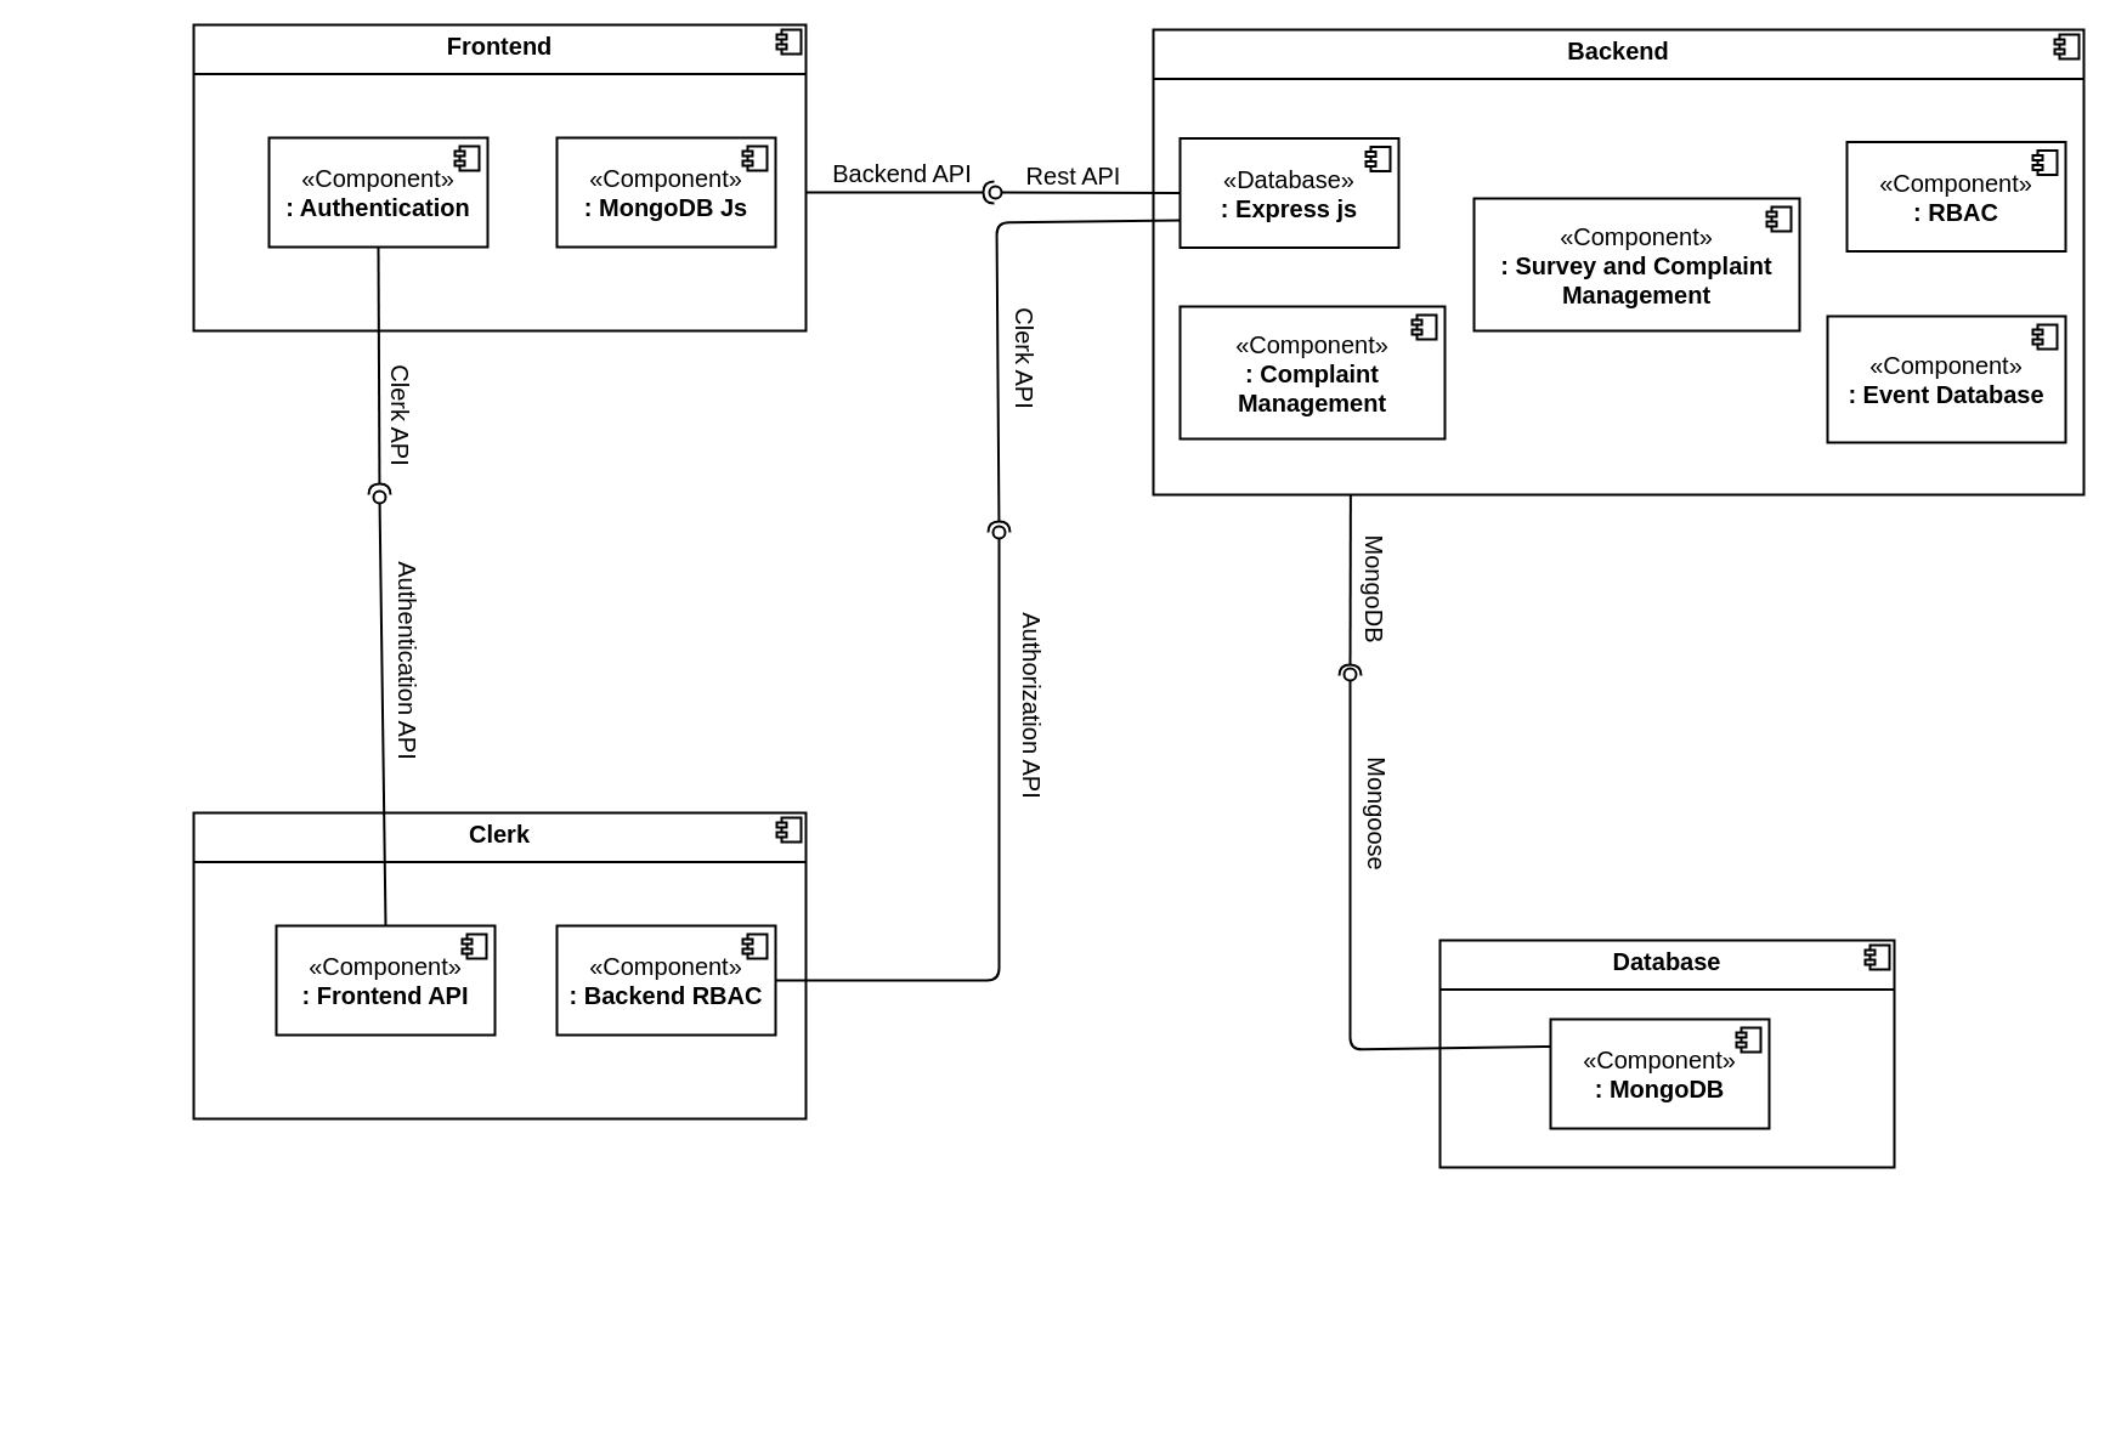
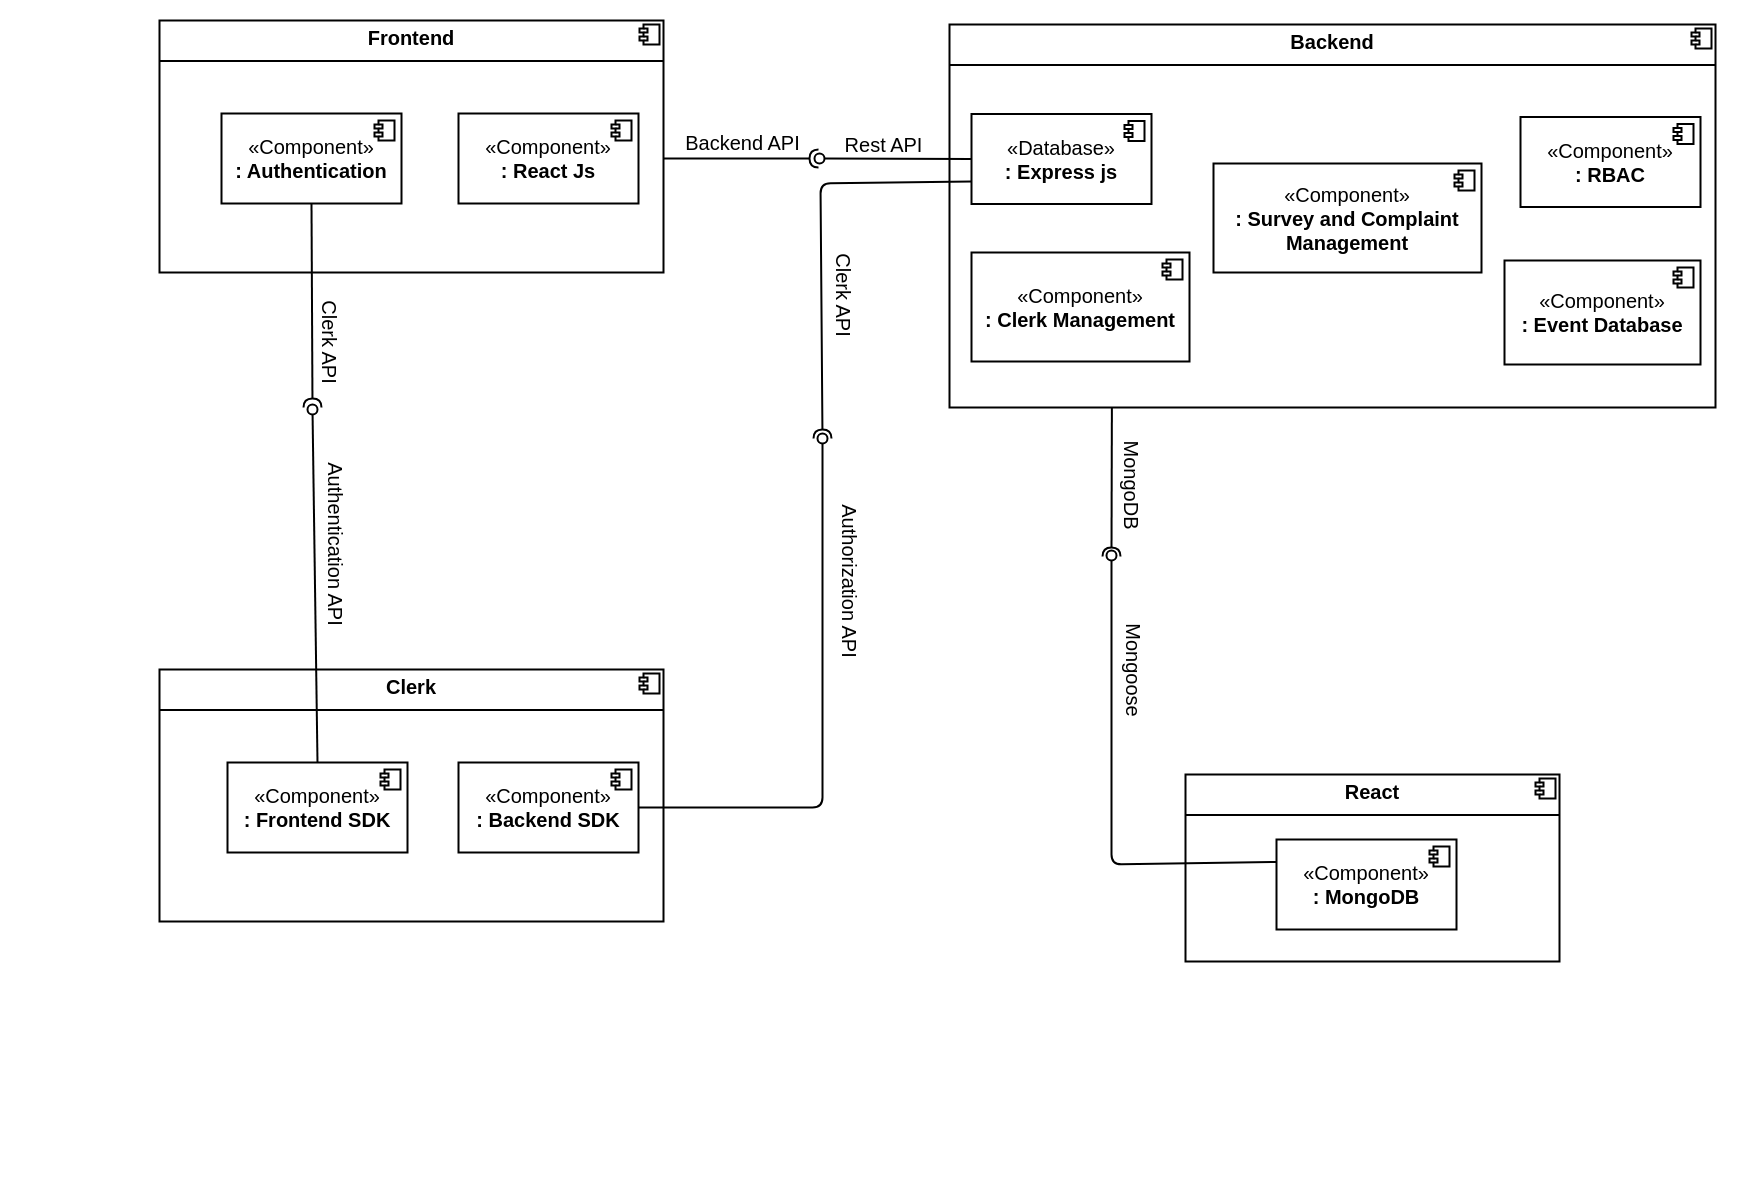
  <mxCell id="0" />
  <mxCell id="1" parent="0" />
  <mxCell id="2" value="" style="group;strokeWidth=2;fontSize=20;" vertex="1" connectable="0" parent="1"><mxGeometry x="20" y="669" width="643" height="252" as="geometry" /></mxCell>
  <mxCell id="3" value="&lt;p style=&quot;margin:0px;margin-top:6px;text-align:center;&quot;&gt;&lt;b&gt;Clerk&lt;/b&gt;&lt;/p&gt;&lt;hr style=&quot;border-style:solid;&quot;&gt;&lt;p style=&quot;margin:0px;margin-left:8px;&quot;&gt;&lt;br&gt;&lt;br&gt;&lt;/p&gt;" style="align=left;overflow=fill;html=1;dropTarget=0;whiteSpace=wrap;strokeWidth=2;fontSize=20;" vertex="1" parent="2"><mxGeometry x="139" width="504" height="252" as="geometry" /></mxCell>
  <mxCell id="4" value="" style="shape=component;jettyWidth=8;jettyHeight=4;strokeWidth=2;fontSize=20;" vertex="1" parent="3"><mxGeometry x="1" width="20" height="20" relative="1" as="geometry"><mxPoint x="-24" y="4" as="offset" /></mxGeometry></mxCell>
- <mxCell id="5" value="«Component»&lt;br&gt;&lt;b&gt;: Backend RBAC&lt;/b&gt;" style="html=1;dropTarget=0;whiteSpace=wrap;strokeWidth=2;fontSize=20;" vertex="1" parent="2"><mxGeometry x="438" y="93" width="180" height="90" as="geometry" /></mxCell>
+ <mxCell id="5" value="«Component»&lt;br&gt;&lt;b&gt;: Backend SDK&lt;/b&gt;" style="html=1;dropTarget=0;whiteSpace=wrap;strokeWidth=2;fontSize=20;" vertex="1" parent="2"><mxGeometry x="438" y="93" width="180" height="90" as="geometry" /></mxCell>
  <mxCell id="6" value="" style="shape=module;jettyWidth=8;jettyHeight=4;strokeWidth=2;fontSize=20;" vertex="1" parent="5"><mxGeometry x="1" width="20" height="20" relative="1" as="geometry"><mxPoint x="-27" y="7" as="offset" /></mxGeometry></mxCell>
- <mxCell id="7" value="«Component»&lt;br&gt;&lt;b&gt;: Frontend API&lt;/b&gt;" style="html=1;dropTarget=0;whiteSpace=wrap;strokeWidth=2;fontSize=20;" vertex="1" parent="2"><mxGeometry x="207" y="93" width="180" height="90" as="geometry" /></mxCell>
+ <mxCell id="7" value="«Component»&lt;br&gt;&lt;b&gt;: Frontend SDK&lt;/b&gt;" style="html=1;dropTarget=0;whiteSpace=wrap;strokeWidth=2;fontSize=20;" vertex="1" parent="2"><mxGeometry x="207" y="93" width="180" height="90" as="geometry" /></mxCell>
  <mxCell id="8" value="" style="shape=module;jettyWidth=8;jettyHeight=4;strokeWidth=2;fontSize=20;" vertex="1" parent="7"><mxGeometry x="1" width="20" height="20" relative="1" as="geometry"><mxPoint x="-27" y="7" as="offset" /></mxGeometry></mxCell>
  <mxCell id="9" value="" style="ellipse;whiteSpace=wrap;html=1;align=center;aspect=fixed;fillColor=none;strokeColor=none;resizable=0;perimeter=centerPerimeter;rotatable=0;allowArrows=0;points=[];outlineConnect=1;strokeWidth=2;fontSize=20;" vertex="1" parent="2"><mxGeometry x="15" y="105" width="10" height="10" as="geometry" /></mxCell>
  <mxCell id="10" value="" style="group;strokeWidth=2;fontSize=20;" vertex="1" connectable="0" parent="1"><mxGeometry x="858" y="24" width="857" height="383" as="geometry" /></mxCell>
  <mxCell id="11" value="&lt;p style=&quot;margin:0px;margin-top:6px;text-align:center;&quot;&gt;&lt;b&gt;Backend&lt;/b&gt;&lt;/p&gt;&lt;hr style=&quot;border-style:solid;&quot;&gt;&lt;p style=&quot;margin:0px;margin-left:8px;&quot;&gt;&lt;br&gt;&lt;br&gt;&lt;/p&gt;" style="align=left;overflow=fill;html=1;dropTarget=0;whiteSpace=wrap;strokeWidth=2;fontSize=20;" vertex="1" parent="10"><mxGeometry x="91" width="766" height="383" as="geometry" /></mxCell>
  <mxCell id="12" value="" style="shape=component;jettyWidth=8;jettyHeight=4;strokeWidth=2;fontSize=20;" vertex="1" parent="11"><mxGeometry x="1" width="20" height="20" relative="1" as="geometry"><mxPoint x="-24" y="4" as="offset" /></mxGeometry></mxCell>
  <mxCell id="13" value="«Component»&lt;br&gt;&lt;b&gt;: RBAC&lt;/b&gt;" style="html=1;dropTarget=0;whiteSpace=wrap;strokeWidth=2;fontSize=20;" vertex="1" parent="10"><mxGeometry x="662" y="92.5" width="180" height="90" as="geometry" /></mxCell>
  <mxCell id="14" value="" style="shape=module;jettyWidth=8;jettyHeight=4;strokeWidth=2;fontSize=20;" vertex="1" parent="13"><mxGeometry x="1" width="20" height="20" relative="1" as="geometry"><mxPoint x="-27" y="7" as="offset" /></mxGeometry></mxCell>
  <mxCell id="15" value="«Database»&lt;br&gt;&lt;b&gt;: Express js&lt;/b&gt;" style="html=1;dropTarget=0;whiteSpace=wrap;strokeWidth=2;fontSize=20;" vertex="1" parent="10"><mxGeometry x="113" y="89.5" width="180" height="90" as="geometry" /></mxCell>
  <mxCell id="16" value="" style="shape=module;jettyWidth=8;jettyHeight=4;strokeWidth=2;fontSize=20;" vertex="1" parent="15"><mxGeometry x="1" width="20" height="20" relative="1" as="geometry"><mxPoint x="-27" y="7" as="offset" /></mxGeometry></mxCell>
  <mxCell id="17" value="" style="ellipse;whiteSpace=wrap;html=1;align=center;aspect=fixed;fillColor=none;strokeColor=none;resizable=0;perimeter=centerPerimeter;rotatable=0;allowArrows=0;points=[];outlineConnect=1;strokeWidth=2;fontSize=20;" vertex="1" parent="10"><mxGeometry y="100" width="10" height="10" as="geometry" /></mxCell>
- <mxCell id="18" value="«Component»&lt;br&gt;&lt;b&gt;: Complaint Management&lt;/b&gt;" style="html=1;dropTarget=0;whiteSpace=wrap;strokeWidth=2;fontSize=20;" vertex="1" parent="10"><mxGeometry x="113" y="228" width="218" height="109" as="geometry" /></mxCell>
+ <mxCell id="18" value="«Component»&lt;br&gt;&lt;b&gt;: Clerk Management&lt;/b&gt;" style="html=1;dropTarget=0;whiteSpace=wrap;strokeWidth=2;fontSize=20;" vertex="1" parent="10"><mxGeometry x="113" y="228" width="218" height="109" as="geometry" /></mxCell>
  <mxCell id="19" value="" style="shape=module;jettyWidth=8;jettyHeight=4;strokeWidth=2;fontSize=20;" vertex="1" parent="18"><mxGeometry x="1" width="20" height="20" relative="1" as="geometry"><mxPoint x="-27" y="7" as="offset" /></mxGeometry></mxCell>
  <mxCell id="20" value="«Component»&lt;br&gt;&lt;b&gt;: Survey and Complaint Management&lt;/b&gt;" style="html=1;dropTarget=0;whiteSpace=wrap;strokeWidth=2;fontSize=20;" vertex="1" parent="10"><mxGeometry x="355" y="139" width="268" height="109" as="geometry" /></mxCell>
  <mxCell id="21" value="" style="shape=module;jettyWidth=8;jettyHeight=4;strokeWidth=2;fontSize=20;" vertex="1" parent="20"><mxGeometry x="1" width="20" height="20" relative="1" as="geometry"><mxPoint x="-27" y="7" as="offset" /></mxGeometry></mxCell>
  <mxCell id="22" value="«Component»&lt;br&gt;&lt;b&gt;: Event Database&lt;/b&gt;" style="html=1;dropTarget=0;whiteSpace=wrap;strokeWidth=2;fontSize=20;" vertex="1" parent="10"><mxGeometry x="646" y="236" width="196" height="104" as="geometry" /></mxCell>
  <mxCell id="23" value="" style="shape=module;jettyWidth=8;jettyHeight=4;strokeWidth=2;fontSize=20;" vertex="1" parent="22"><mxGeometry x="1" width="20" height="20" relative="1" as="geometry"><mxPoint x="-27" y="7" as="offset" /></mxGeometry></mxCell>
  <mxCell id="24" value="&lt;span&gt;Rest API&lt;/span&gt;" style="text;html=1;align=center;verticalAlign=middle;resizable=0;points=[];autosize=1;strokeColor=none;fillColor=none;strokeWidth=2;fontSize=20;" vertex="1" parent="10"><mxGeometry x="-23" y="102" width="96" height="36" as="geometry" /></mxCell>
  <mxCell id="25" value="" style="rounded=0;orthogonalLoop=1;jettySize=auto;html=1;endArrow=halfCircle;endFill=0;endSize=6;strokeWidth=2;sketch=0;fontSize=20;exitX=1;exitY=0.5;exitDx=0;exitDy=0;" edge="1" parent="1" source="33"><mxGeometry relative="1" as="geometry"><mxPoint x="613" y="163.75" as="sourcePoint" /><mxPoint x="818" y="158" as="targetPoint" /></mxGeometry></mxCell>
  <mxCell id="26" value="" style="rounded=0;orthogonalLoop=1;jettySize=auto;html=1;endArrow=oval;endFill=0;sketch=0;sourcePerimeterSpacing=0;targetPerimeterSpacing=0;endSize=10;strokeWidth=2;fontSize=20;exitX=0;exitY=0.5;exitDx=0;exitDy=0;" edge="1" parent="1" source="15"><mxGeometry relative="1" as="geometry"><mxPoint x="639" y="-54" as="sourcePoint" /><mxPoint x="819" y="158" as="targetPoint" /></mxGeometry></mxCell>
  <mxCell id="27" value="" style="ellipse;whiteSpace=wrap;html=1;align=center;aspect=fixed;fillColor=none;strokeColor=none;resizable=0;perimeter=centerPerimeter;rotatable=0;allowArrows=0;points=[];outlineConnect=1;strokeWidth=2;fontSize=20;" vertex="1" parent="1"><mxGeometry x="818" y="158.5" width="10" height="10" as="geometry" /></mxCell>
  <mxCell id="28" value="" style="rounded=0;orthogonalLoop=1;jettySize=auto;html=1;endArrow=halfCircle;endFill=0;endSize=6;strokeWidth=2;sketch=0;fontSize=20;exitX=0.212;exitY=0.999;exitDx=0;exitDy=0;exitPerimeter=0;" edge="1" parent="1" source="11"><mxGeometry relative="1" as="geometry"><mxPoint x="733" y="616" as="sourcePoint" /><mxPoint x="1111" y="556" as="targetPoint" /></mxGeometry></mxCell>
  <mxCell id="29" value="" style="ellipse;whiteSpace=wrap;html=1;align=center;aspect=fixed;fillColor=none;strokeColor=none;resizable=0;perimeter=centerPerimeter;rotatable=0;allowArrows=0;points=[];outlineConnect=1;strokeWidth=2;fontSize=20;" vertex="1" parent="1"><mxGeometry x="109" y="1154" width="10" height="10" as="geometry" /></mxCell>
  <mxCell id="30" value="" style="group;strokeWidth=2;fontSize=20;" vertex="1" connectable="0" parent="1"><mxGeometry x="20" y="20" width="643" height="252" as="geometry" /></mxCell>
  <mxCell id="31" value="&lt;p style=&quot;margin:0px;margin-top:6px;text-align:center;&quot;&gt;&lt;b&gt;Frontend&lt;/b&gt;&lt;/p&gt;&lt;hr style=&quot;border-style:solid;&quot;&gt;&lt;p style=&quot;margin:0px;margin-left:8px;&quot;&gt;&lt;br&gt;&lt;br&gt;&lt;/p&gt;" style="align=left;overflow=fill;html=1;dropTarget=0;whiteSpace=wrap;strokeWidth=2;fontSize=20;" parent="30" vertex="1"><mxGeometry x="139" width="504" height="252" as="geometry" /></mxCell>
  <mxCell id="32" value="" style="shape=component;jettyWidth=8;jettyHeight=4;strokeWidth=2;fontSize=20;" parent="31" vertex="1"><mxGeometry x="1" width="20" height="20" relative="1" as="geometry"><mxPoint x="-24" y="4" as="offset" /></mxGeometry></mxCell>
- <mxCell id="33" value="«Component»&lt;br&gt;&lt;b&gt;: MongoDB Js&lt;/b&gt;" style="html=1;dropTarget=0;whiteSpace=wrap;strokeWidth=2;fontSize=20;" vertex="1" parent="30"><mxGeometry x="438" y="93" width="180" height="90" as="geometry" /></mxCell>
+ <mxCell id="33" value="«Component»&lt;br&gt;&lt;b&gt;: React Js&lt;/b&gt;" style="html=1;dropTarget=0;whiteSpace=wrap;strokeWidth=2;fontSize=20;" vertex="1" parent="30"><mxGeometry x="438" y="93" width="180" height="90" as="geometry" /></mxCell>
  <mxCell id="34" value="" style="shape=module;jettyWidth=8;jettyHeight=4;strokeWidth=2;fontSize=20;" vertex="1" parent="33"><mxGeometry x="1" width="20" height="20" relative="1" as="geometry"><mxPoint x="-27" y="7" as="offset" /></mxGeometry></mxCell>
  <mxCell id="35" value="«Component»&lt;br&gt;&lt;b&gt;: Authentication&lt;/b&gt;" style="html=1;dropTarget=0;whiteSpace=wrap;strokeWidth=2;fontSize=20;" vertex="1" parent="30"><mxGeometry x="201" y="93" width="180" height="90" as="geometry" /></mxCell>
  <mxCell id="36" value="" style="shape=module;jettyWidth=8;jettyHeight=4;strokeWidth=2;fontSize=20;" vertex="1" parent="35"><mxGeometry x="1" width="20" height="20" relative="1" as="geometry"><mxPoint x="-27" y="7" as="offset" /></mxGeometry></mxCell>
  <mxCell id="37" value="" style="rounded=1;orthogonalLoop=1;jettySize=auto;html=1;endArrow=halfCircle;endFill=0;endSize=6;strokeWidth=2;sketch=0;fontSize=20;exitX=0.5;exitY=1;exitDx=0;exitDy=0;curved=0;" edge="1" parent="30" source="35"><mxGeometry relative="1" as="geometry"><mxPoint x="119" y="114" as="sourcePoint" /><mxPoint x="292" y="387" as="targetPoint" /></mxGeometry></mxCell>
  <mxCell id="38" value="" style="ellipse;whiteSpace=wrap;html=1;align=center;aspect=fixed;fillColor=none;strokeColor=none;resizable=0;perimeter=centerPerimeter;rotatable=0;allowArrows=0;points=[];outlineConnect=1;strokeWidth=2;fontSize=20;" vertex="1" parent="30"><mxGeometry x="20" y="147" width="10" height="10" as="geometry" /></mxCell>
  <mxCell id="39" value="" style="rounded=1;orthogonalLoop=1;jettySize=auto;html=1;endArrow=oval;endFill=0;sketch=0;sourcePerimeterSpacing=0;targetPerimeterSpacing=0;endSize=10;strokeWidth=2;fontSize=20;exitX=0.5;exitY=0;exitDx=0;exitDy=0;curved=0;" edge="1" parent="30" source="7"><mxGeometry relative="1" as="geometry"><mxPoint x="46" y="293" as="sourcePoint" /><mxPoint x="292" y="389" as="targetPoint" /><Array as="points" /></mxGeometry></mxCell>
  <mxCell id="40" value="&lt;span&gt;Backend API&lt;/span&gt;" style="text;html=1;align=center;verticalAlign=middle;resizable=0;points=[];autosize=1;strokeColor=none;fillColor=none;strokeWidth=2;fontSize=20;" vertex="1" parent="1"><mxGeometry x="675" y="123.5" width="133" height="36" as="geometry" /></mxCell>
  <mxCell id="41" value="" style="group;strokeWidth=2;fontSize=20;" vertex="1" connectable="0" parent="1"><mxGeometry x="1111" y="555" width="448" height="406" as="geometry" /></mxCell>
  <mxCell id="42" value="" style="group;strokeWidth=2;fontSize=20;" vertex="1" connectable="0" parent="41"><mxGeometry x="74" y="219" width="374" height="187" as="geometry" /></mxCell>
- <mxCell id="43" value="&lt;p style=&quot;margin:0px;margin-top:6px;text-align:center;&quot;&gt;&lt;b&gt;Database&lt;/b&gt;&lt;/p&gt;&lt;hr style=&quot;border-style:solid;&quot;&gt;&lt;p style=&quot;margin:0px;margin-left:8px;&quot;&gt;&lt;br&gt;&lt;/p&gt;" style="align=left;overflow=fill;html=1;dropTarget=0;whiteSpace=wrap;strokeWidth=2;fontSize=20;" parent="42" vertex="1"><mxGeometry width="374" height="187" as="geometry" /></mxCell>
+ <mxCell id="43" value="&lt;p style=&quot;margin:0px;margin-top:6px;text-align:center;&quot;&gt;&lt;b&gt;React&lt;/b&gt;&lt;/p&gt;&lt;hr style=&quot;border-style:solid;&quot;&gt;&lt;p style=&quot;margin:0px;margin-left:8px;&quot;&gt;&lt;br&gt;&lt;/p&gt;" style="align=left;overflow=fill;html=1;dropTarget=0;whiteSpace=wrap;strokeWidth=2;fontSize=20;" parent="42" vertex="1"><mxGeometry width="374" height="187" as="geometry" /></mxCell>
  <mxCell id="44" value="" style="shape=component;jettyWidth=8;jettyHeight=4;strokeWidth=2;fontSize=20;" parent="43" vertex="1"><mxGeometry x="1" width="20" height="20" relative="1" as="geometry"><mxPoint x="-24" y="4" as="offset" /></mxGeometry></mxCell>
  <mxCell id="45" value="«Component»&lt;br&gt;&lt;b&gt;: MongoDB&lt;/b&gt;" style="html=1;dropTarget=0;whiteSpace=wrap;strokeWidth=2;fontSize=20;" vertex="1" parent="42"><mxGeometry x="91" y="65" width="180" height="90" as="geometry" /></mxCell>
  <mxCell id="46" value="" style="shape=module;jettyWidth=8;jettyHeight=4;strokeWidth=2;fontSize=20;" vertex="1" parent="45"><mxGeometry x="1" width="20" height="20" relative="1" as="geometry"><mxPoint x="-27" y="7" as="offset" /></mxGeometry></mxCell>
  <mxCell id="47" value="&lt;font&gt;Mongoose&lt;/font&gt;" style="text;html=1;align=center;verticalAlign=middle;resizable=0;points=[];autosize=1;strokeColor=none;fillColor=none;rotation=90;strokeWidth=2;fontSize=20;" vertex="1" parent="41"><mxGeometry x="-33" y="96" width="111" height="36" as="geometry" /></mxCell>
  <mxCell id="48" value="" style="rounded=1;orthogonalLoop=1;jettySize=auto;html=1;endArrow=oval;endFill=0;sketch=0;sourcePerimeterSpacing=0;targetPerimeterSpacing=0;endSize=10;strokeWidth=2;fontSize=20;exitX=0;exitY=0.25;exitDx=0;exitDy=0;curved=0;" edge="1" parent="1" source="45"><mxGeometry relative="1" as="geometry"><mxPoint x="94" y="1155" as="sourcePoint" /><mxPoint x="1111" y="555" as="targetPoint" /><Array as="points"><mxPoint x="1111" y="864" /></Array></mxGeometry></mxCell>
  <mxCell id="49" value="&lt;font&gt;MongoDB&lt;/font&gt;" style="text;html=1;align=center;verticalAlign=middle;resizable=0;points=[];autosize=1;strokeColor=none;fillColor=none;rotation=90;strokeWidth=2;fontSize=20;" vertex="1" parent="1"><mxGeometry x="1078" y="466" width="107" height="36" as="geometry" /></mxCell>
  <mxCell id="50" value="&lt;font&gt;Clerk API&lt;/font&gt;" style="text;html=1;align=center;verticalAlign=middle;resizable=0;points=[];autosize=1;strokeColor=none;fillColor=none;rotation=90;strokeWidth=2;fontSize=20;" vertex="1" parent="1"><mxGeometry x="279" y="323" width="101" height="36" as="geometry" /></mxCell>
  <mxCell id="51" value="&lt;font&gt;Authentication API&lt;/font&gt;" style="text;html=1;align=center;verticalAlign=middle;resizable=0;points=[];autosize=1;strokeColor=none;fillColor=none;rotation=90;strokeWidth=2;fontSize=20;" vertex="1" parent="1"><mxGeometry x="245" y="525" width="181" height="36" as="geometry" /></mxCell>
  <mxCell id="52" value="" style="rounded=1;orthogonalLoop=1;jettySize=auto;html=1;endArrow=halfCircle;endFill=0;endSize=6;strokeWidth=2;sketch=0;fontSize=20;exitX=0;exitY=0.75;exitDx=0;exitDy=0;curved=0;" edge="1" parent="1" source="15"><mxGeometry relative="1" as="geometry"><mxPoint x="731" y="213" as="sourcePoint" /><mxPoint x="822" y="438" as="targetPoint" /><Array as="points"><mxPoint x="820" y="183" /></Array></mxGeometry></mxCell>
  <mxCell id="53" value="" style="rounded=1;orthogonalLoop=1;jettySize=auto;html=1;endArrow=oval;endFill=0;sketch=0;sourcePerimeterSpacing=0;targetPerimeterSpacing=0;endSize=10;strokeWidth=2;fontSize=20;exitX=1;exitY=0.5;exitDx=0;exitDy=0;curved=0;" edge="1" parent="1" source="5"><mxGeometry relative="1" as="geometry"><mxPoint x="827" y="791" as="sourcePoint" /><mxPoint x="822" y="438" as="targetPoint" /><Array as="points"><mxPoint x="822" y="807" /></Array></mxGeometry></mxCell>
  <mxCell id="54" value="&lt;font&gt;Clerk API&lt;/font&gt;" style="text;html=1;align=center;verticalAlign=middle;resizable=0;points=[];autosize=1;strokeColor=none;fillColor=none;rotation=90;strokeWidth=2;fontSize=20;" vertex="1" parent="1"><mxGeometry x="793" y="276" width="101" height="36" as="geometry" /></mxCell>
  <mxCell id="55" value="&lt;font&gt;Authorization API&lt;/font&gt;" style="text;html=1;align=center;verticalAlign=middle;resizable=0;points=[];autosize=1;strokeColor=none;fillColor=none;rotation=90;strokeWidth=2;fontSize=20;" vertex="1" parent="1"><mxGeometry x="764" y="562" width="171" height="36" as="geometry" /></mxCell>
